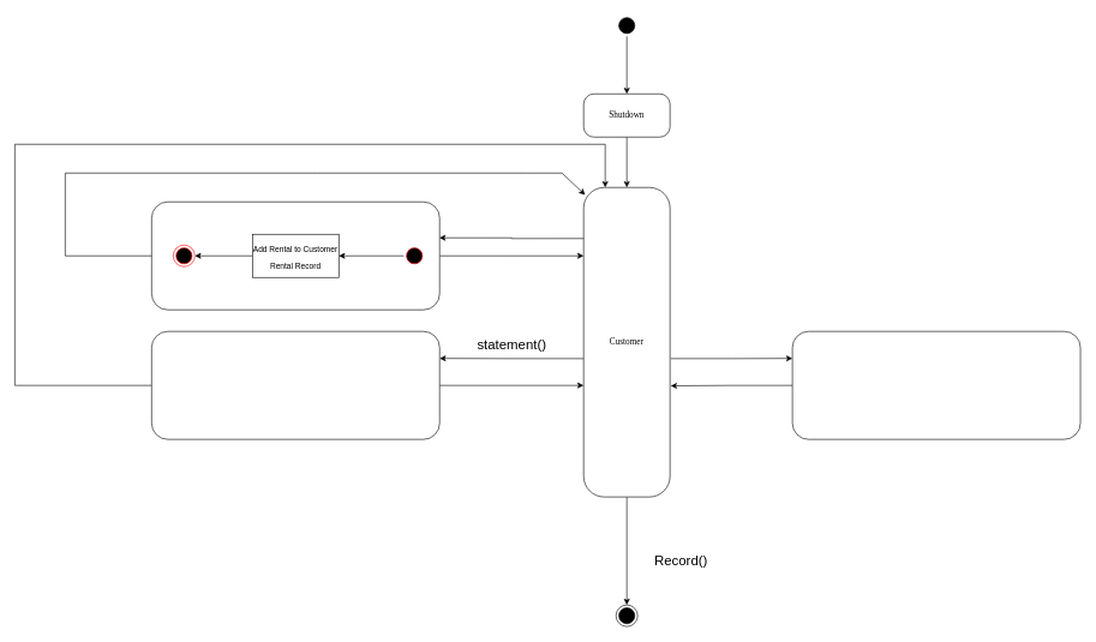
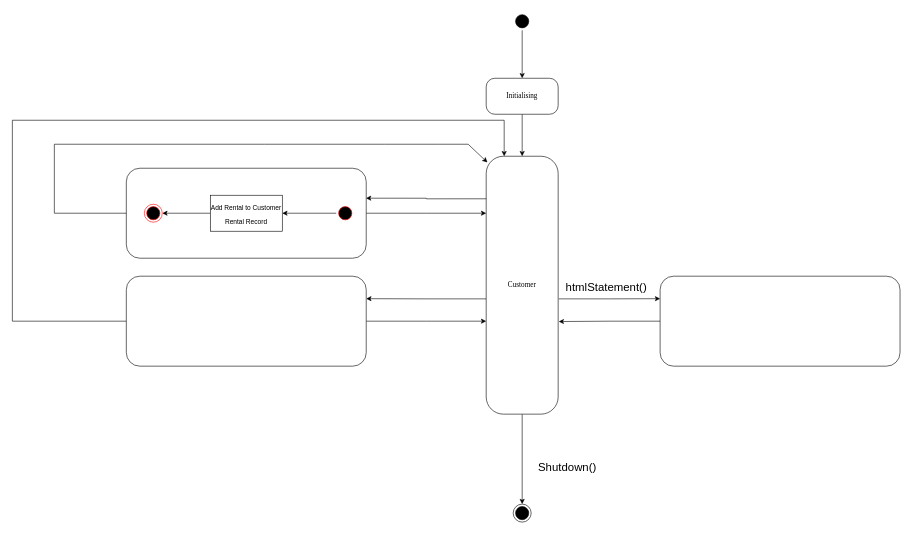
  <mxCell id="0" />
  <mxCell id="1" parent="0" />
  <mxCell id="2" style="edgeStyle=orthogonalEdgeStyle;rounded=0;orthogonalLoop=1;jettySize=auto;html=1;entryX=0.5;entryY=0;entryDx=0;entryDy=0;strokeColor=#000000;" edge="1" parent="1" source="3" target="11"><mxGeometry relative="1" as="geometry" /></mxCell>
  <mxCell id="3" value="" style="ellipse;html=1;shape=startState;fillColor=#000000;strokeColor=#000000;rounded=1;shadow=0;comic=0;labelBackgroundColor=none;fontFamily=Verdana;fontSize=12;fontColor=#000000;align=center;direction=south;" parent="1" vertex="1"><mxGeometry x="855" y="20" width="30" height="30" as="geometry" /></mxCell>
  <mxCell id="4" style="edgeStyle=orthogonalEdgeStyle;rounded=0;orthogonalLoop=1;jettySize=auto;html=1;exitX=0.5;exitY=1;exitDx=0;exitDy=0;entryX=0.5;entryY=0;entryDx=0;entryDy=0;strokeColor=#000000;" edge="1" parent="1" source="8" target="9"><mxGeometry relative="1" as="geometry" /></mxCell>
  <mxCell id="5" style="edgeStyle=orthogonalEdgeStyle;rounded=0;orthogonalLoop=1;jettySize=auto;html=1;strokeColor=#000000;fontSize=19;exitX=0.015;exitY=0.165;exitDx=0;exitDy=0;exitPerimeter=0;entryX=0.999;entryY=0.333;entryDx=0;entryDy=0;entryPerimeter=0;" edge="1" parent="1" source="8" target="19"><mxGeometry relative="1" as="geometry"><mxPoint x="710" y="430" as="targetPoint" /></mxGeometry></mxCell>
  <mxCell id="6" style="edgeStyle=orthogonalEdgeStyle;rounded=0;orthogonalLoop=1;jettySize=auto;html=1;exitX=0;exitY=0.553;exitDx=0;exitDy=0;entryX=1;entryY=0.25;entryDx=0;entryDy=0;strokeColor=#000000;fontSize=11;exitPerimeter=0;" edge="1" parent="1" source="8" target="16"><mxGeometry relative="1" as="geometry" /></mxCell>
  <mxCell id="7" style="edgeStyle=orthogonalEdgeStyle;rounded=0;orthogonalLoop=1;jettySize=auto;html=1;exitX=1.008;exitY=0.553;exitDx=0;exitDy=0;entryX=0;entryY=0.25;entryDx=0;entryDy=0;strokeColor=#000000;fontSize=19;exitPerimeter=0;" edge="1" parent="1" source="8" target="13"><mxGeometry relative="1" as="geometry" /></mxCell>
  <mxCell id="8" value="Customer" style="rounded=1;whiteSpace=wrap;html=1;arcSize=24;fillColor=#FFFFFF;strokeColor=#000000;shadow=0;comic=0;labelBackgroundColor=none;fontFamily=Verdana;fontSize=12;fontColor=#000000;align=center;" parent="1" vertex="1"><mxGeometry x="810" y="260" width="120" height="430" as="geometry" /></mxCell>
  <mxCell id="9" value="" style="ellipse;html=1;shape=endState;fillColor=#000000;strokeColor=#000000;" vertex="1" parent="1"><mxGeometry x="855" y="840" width="30" height="30" as="geometry" /></mxCell>
  <mxCell id="10" style="edgeStyle=orthogonalEdgeStyle;rounded=0;orthogonalLoop=1;jettySize=auto;html=1;entryX=0.5;entryY=0;entryDx=0;entryDy=0;strokeColor=#000000;" edge="1" parent="1" source="11" target="8"><mxGeometry relative="1" as="geometry" /></mxCell>
- <mxCell id="11" value="Shutdown" style="whiteSpace=wrap;html=1;fontFamily=Verdana;fillColor=#FFFFFF;strokeColor=#000000;fontColor=#000000;rounded=1;arcSize=24;shadow=0;comic=0;labelBackgroundColor=none;" vertex="1" parent="1"><mxGeometry x="810" y="130" width="120" height="60" as="geometry" /></mxCell>
+ <mxCell id="11" value="Initialising" style="whiteSpace=wrap;html=1;fontFamily=Verdana;fillColor=#FFFFFF;strokeColor=#000000;fontColor=#000000;rounded=1;arcSize=24;shadow=0;comic=0;labelBackgroundColor=none;" vertex="1" parent="1"><mxGeometry x="810" y="130" width="120" height="60" as="geometry" /></mxCell>
  <mxCell id="12" style="edgeStyle=orthogonalEdgeStyle;rounded=0;orthogonalLoop=1;jettySize=auto;html=1;exitX=0;exitY=0.5;exitDx=0;exitDy=0;entryX=1.008;entryY=0.641;entryDx=0;entryDy=0;entryPerimeter=0;strokeColor=#000000;fontSize=19;" edge="1" parent="1" source="13" target="8"><mxGeometry relative="1" as="geometry" /></mxCell>
  <mxCell id="13" value="" style="rounded=1;whiteSpace=wrap;html=1;strokeColor=#000000;" vertex="1" parent="1"><mxGeometry x="1100" y="460" width="400" height="150" as="geometry" /></mxCell>
  <mxCell id="14" style="edgeStyle=orthogonalEdgeStyle;rounded=0;orthogonalLoop=1;jettySize=auto;html=1;exitX=1;exitY=0.5;exitDx=0;exitDy=0;strokeColor=#000000;fontSize=11;" edge="1" parent="1" source="16"><mxGeometry relative="1" as="geometry"><mxPoint x="810" y="535" as="targetPoint" /></mxGeometry></mxCell>
  <mxCell id="15" style="edgeStyle=orthogonalEdgeStyle;rounded=0;orthogonalLoop=1;jettySize=auto;html=1;strokeColor=#000000;fontSize=19;entryX=0.25;entryY=0;entryDx=0;entryDy=0;" edge="1" parent="1" source="16" target="8"><mxGeometry relative="1" as="geometry"><mxPoint x="790" y="200" as="targetPoint" /><Array as="points"><mxPoint x="20" y="535" /><mxPoint x="20" y="200" /><mxPoint x="840" y="200" /></Array></mxGeometry></mxCell>
  <mxCell id="16" value="" style="rounded=1;whiteSpace=wrap;html=1;strokeColor=#000000;" vertex="1" parent="1"><mxGeometry x="210" y="460" width="400" height="150" as="geometry" /></mxCell>
- <mxCell id="17" value="&lt;font style=&quot;font-size: 19px;&quot;&gt;&lt;font style=&quot;font-size: 19px;&quot;&gt;Record&lt;/font&gt;()&lt;/font&gt;" style="text;html=1;align=center;verticalAlign=middle;resizable=0;points=[];autosize=1;strokeColor=none;fillColor=none;" vertex="1" parent="1"><mxGeometry x="885" y="760" width="120" height="40" as="geometry" /></mxCell>
+ <mxCell id="17" value="&lt;font style=&quot;font-size: 19px;&quot;&gt;&lt;font style=&quot;font-size: 19px;&quot;&gt;Shutdown&lt;/font&gt;()&lt;/font&gt;" style="text;html=1;align=center;verticalAlign=middle;resizable=0;points=[];autosize=1;strokeColor=none;fillColor=none;" vertex="1" parent="1"><mxGeometry x="885" y="760" width="120" height="40" as="geometry" /></mxCell>
  <mxCell id="18" style="edgeStyle=orthogonalEdgeStyle;rounded=0;orthogonalLoop=1;jettySize=auto;html=1;strokeColor=#000000;fontSize=19;" edge="1" parent="1" source="19"><mxGeometry relative="1" as="geometry"><mxPoint x="810" y="355" as="targetPoint" /></mxGeometry></mxCell>
  <mxCell id="19" value="" style="rounded=1;whiteSpace=wrap;html=1;strokeColor=#000000;" vertex="1" parent="1"><mxGeometry x="210" y="280" width="400" height="150" as="geometry" /></mxCell>
  <mxCell id="20" value="" style="endArrow=classic;html=1;rounded=0;strokeColor=#000000;fontSize=19;exitX=0;exitY=0.5;exitDx=0;exitDy=0;entryX=0.017;entryY=0.024;entryDx=0;entryDy=0;entryPerimeter=0;" edge="1" parent="1" source="19" target="8"><mxGeometry width="50" height="50" relative="1" as="geometry"><mxPoint x="-10" y="320" as="sourcePoint" /><mxPoint x="790" y="250" as="targetPoint" /><Array as="points"><mxPoint x="90" y="355" /><mxPoint x="90" y="240" /><mxPoint x="440" y="240" /><mxPoint x="640" y="240" /><mxPoint x="730" y="240" /><mxPoint x="780" y="240" /></Array></mxGeometry></mxCell>
  <mxCell id="21" style="edgeStyle=orthogonalEdgeStyle;rounded=0;orthogonalLoop=1;jettySize=auto;html=1;strokeColor=#000000;fontSize=19;entryX=1;entryY=0.5;entryDx=0;entryDy=0;" edge="1" parent="1" source="22" target="24"><mxGeometry relative="1" as="geometry"><mxPoint x="575" y="550" as="targetPoint" /></mxGeometry></mxCell>
  <mxCell id="22" value="" style="ellipse;html=1;shape=startState;fillColor=#000000;strokeColor=#ff0000;fontSize=19;" vertex="1" parent="1"><mxGeometry x="560" y="340" width="30" height="30" as="geometry" /></mxCell>
  <mxCell id="23" style="edgeStyle=orthogonalEdgeStyle;rounded=0;orthogonalLoop=1;jettySize=auto;html=1;exitX=0;exitY=0.5;exitDx=0;exitDy=0;strokeColor=#000000;fontSize=11;" edge="1" parent="1" source="24" target="25"><mxGeometry relative="1" as="geometry" /></mxCell>
  <mxCell id="24" value="&lt;font style=&quot;font-size: 11px;&quot;&gt;Add Rental to Customer Rental Record&lt;/font&gt;" style="whiteSpace=wrap;html=1;strokeColor=#000000;fontSize=19;fillColor=#FFFFFF;rounded=0;" vertex="1" parent="1"><mxGeometry x="350" y="325" width="120" height="60" as="geometry" /></mxCell>
  <mxCell id="25" value="" style="ellipse;html=1;shape=endState;fillColor=#000000;strokeColor=#ff0000;fontSize=11;" vertex="1" parent="1"><mxGeometry x="240" y="340" width="30" height="30" as="geometry" /></mxCell>
- <mxCell id="26" value="&lt;font style=&quot;font-size: 19px;&quot;&gt;statement()&lt;/font&gt;" style="text;html=1;align=center;verticalAlign=middle;resizable=0;points=[];autosize=1;strokeColor=none;fillColor=none;fontSize=11;" vertex="1" parent="1"><mxGeometry x="650" y="460" width="120" height="40" as="geometry" /></mxCell>
+ <mxCell id="27" value="htmlStatement()" style="text;html=1;align=center;verticalAlign=middle;resizable=0;points=[];autosize=1;strokeColor=none;fillColor=none;fontSize=19;" vertex="1" parent="1"><mxGeometry x="930" y="460" width="160" height="40" as="geometry" /></mxCell>
